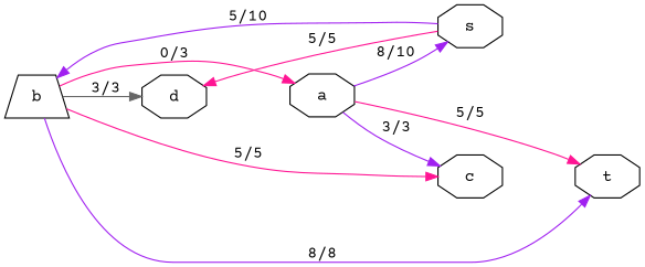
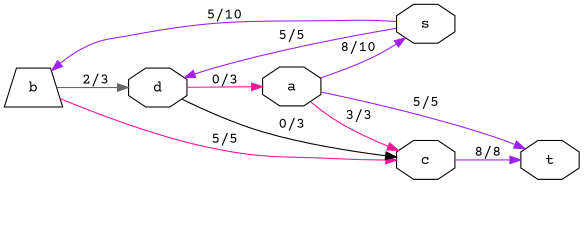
  digraph {
    fontname="Courier Prime"
    rankdir=LR
    node [fontname="Courier Prime" shape=octagon]
    edge [color=purple fontname="Courier Prime"]
    b [shape=trapezium]
    s
    d
    a
    c
    t
-   b -> d [color=gray40 label="3/3"]
-   b -> a [color=deeppink label="0/3"]
+   b -> d [color=gray40 label="2/3"]
+   d -> a [color=deeppink label="0/3"]
    b -> c [color=deeppink label="5/5"]
    s -> b [label="5/10"]
-   s -> d [color=deeppink label="5/5"]
+   s -> d [label="5/5"]
+   d -> c [color=black label="0/3"]
    a -> s [label="8/10"]
-   a -> c [label="3/3"]
-   a -> t [color=deeppink label="5/5"]
-   b -> t [label="8/8"]
+   a -> c [color=deeppink label="3/3"]
+   a -> t [label="5/5"]
+   c -> t [label="8/8"]
  }
